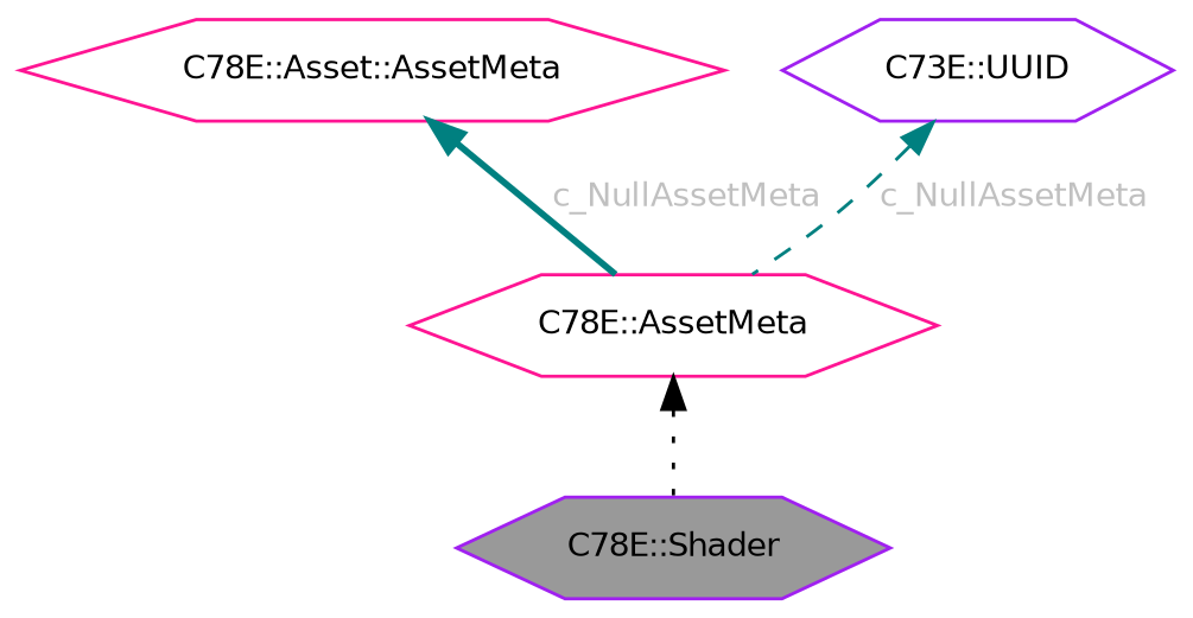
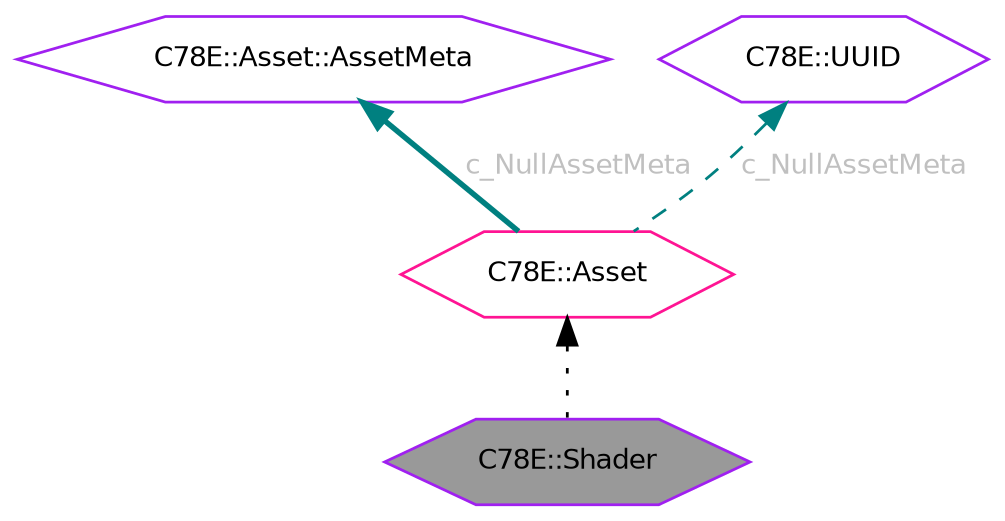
  digraph {
    node [color=purple fillcolor=white fontname=Helvetica fontsize=10 shape=hexagon style=filled]
    edge [color=teal dir=back fontname=Helvetica fontsize=10 labelfontname=Helvetica labelfontsize=10 fontcolor=grey]
    n1 [fillcolor=grey60 fontcolor=black height=0.2 label="C78E::Shader" width=0.4]
-   n2 [color=deeppink height=0.2 label="C78E::AssetMeta" width=0.4]
-   n3 [color=deeppink height=0.2 label="C78E::Asset::AssetMeta" width=0.4]
-   n4 [height=0.2 label="C73E::UUID" width=0.4]
+   n2 [color=deeppink height=0.2 label="C78E::Asset" width=0.4]
+   n3 [height=0.2 label="C78E::Asset::AssetMeta" width=0.4]
+   n4 [height=0.2 label="C78E::UUID" width=0.4]
    n2 -> n1 [color=black style=dotted fontcolor=""]
    n3 -> n2 [label=" c_NullAssetMeta" style=bold]
    n4 -> n2 [label=" c_NullAssetMeta" style=dashed]
  }
